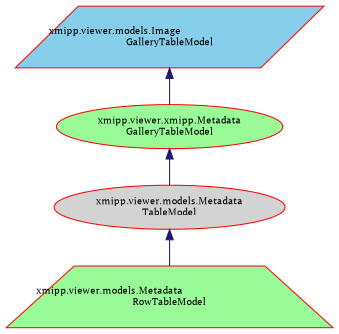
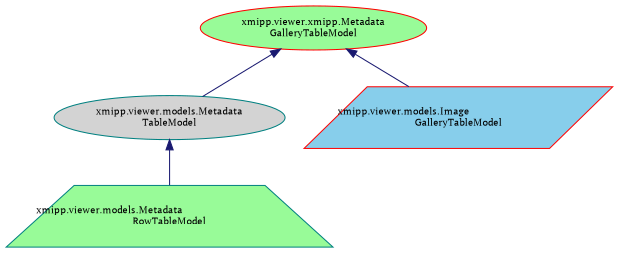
  digraph {
    fontname="PT Serif"
    node [color=teal fillcolor=palegreen fontname="PT Serif" fontsize=10 shape=ellipse style=filled]
    edge [color=midnightblue dir=back fontname="PT Serif" fontsize=10 labelfontname=Helvetica labelfontsize=10 style=solid]
-   n1 [color=red fontcolor=black height=0.2 label="xmipp.viewer.models.Metadata\lRowTableModel" shape=trapezium width=0.4]
-   n2 [color=red fillcolor=lightgrey height=0.2 label="xmipp.viewer.models.Metadata\lTableModel" width=0.4]
+   n1 [fontcolor=black height=0.2 label="xmipp.viewer.models.Metadata\lRowTableModel" shape=trapezium width=0.4]
+   n2 [fillcolor=lightgrey height=0.2 label="xmipp.viewer.models.Metadata\lTableModel" width=0.4]
    n3 [color=red height=0.2 label="xmipp.viewer.xmipp.Metadata\lGalleryTableModel" width=0.4]
    n4 [color=red fillcolor=skyblue height=0.2 label="xmipp.viewer.models.Image\lGalleryTableModel" shape=parallelogram width=0.4]
    n2 -> n1
    n3 -> n2
-   n4 -> n3
+   n3 -> n4
  }
